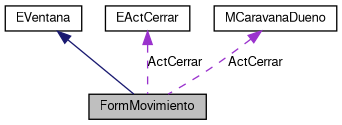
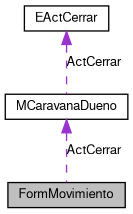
  digraph {
    node [color=black fontname=FreeSans fontsize=10 shape=record]
    edge [color=darkorchid3 dir=back fontname=FreeSans fontsize=10 labelfontname=FreeSans labelfontsize=10 style=dashed]
    n1 [fillcolor=grey75 fontcolor=black height=0.2 label=FormMovimiento style=filled width=0.4]
-   n2 [height=0.2 label=EVentana width=0.4]
    n3 [height=0.2 label=EActCerrar width=0.4]
    n4 [height=0.2 label=MCaravanaDueno width=0.4]
-   n2 -> n1 [color=midnightblue style=solid]
-   n3 -> n1 [label=ActCerrar]
+   n3 -> n4 [label=ActCerrar]
    n4 -> n1 [label=ActCerrar]
  }
